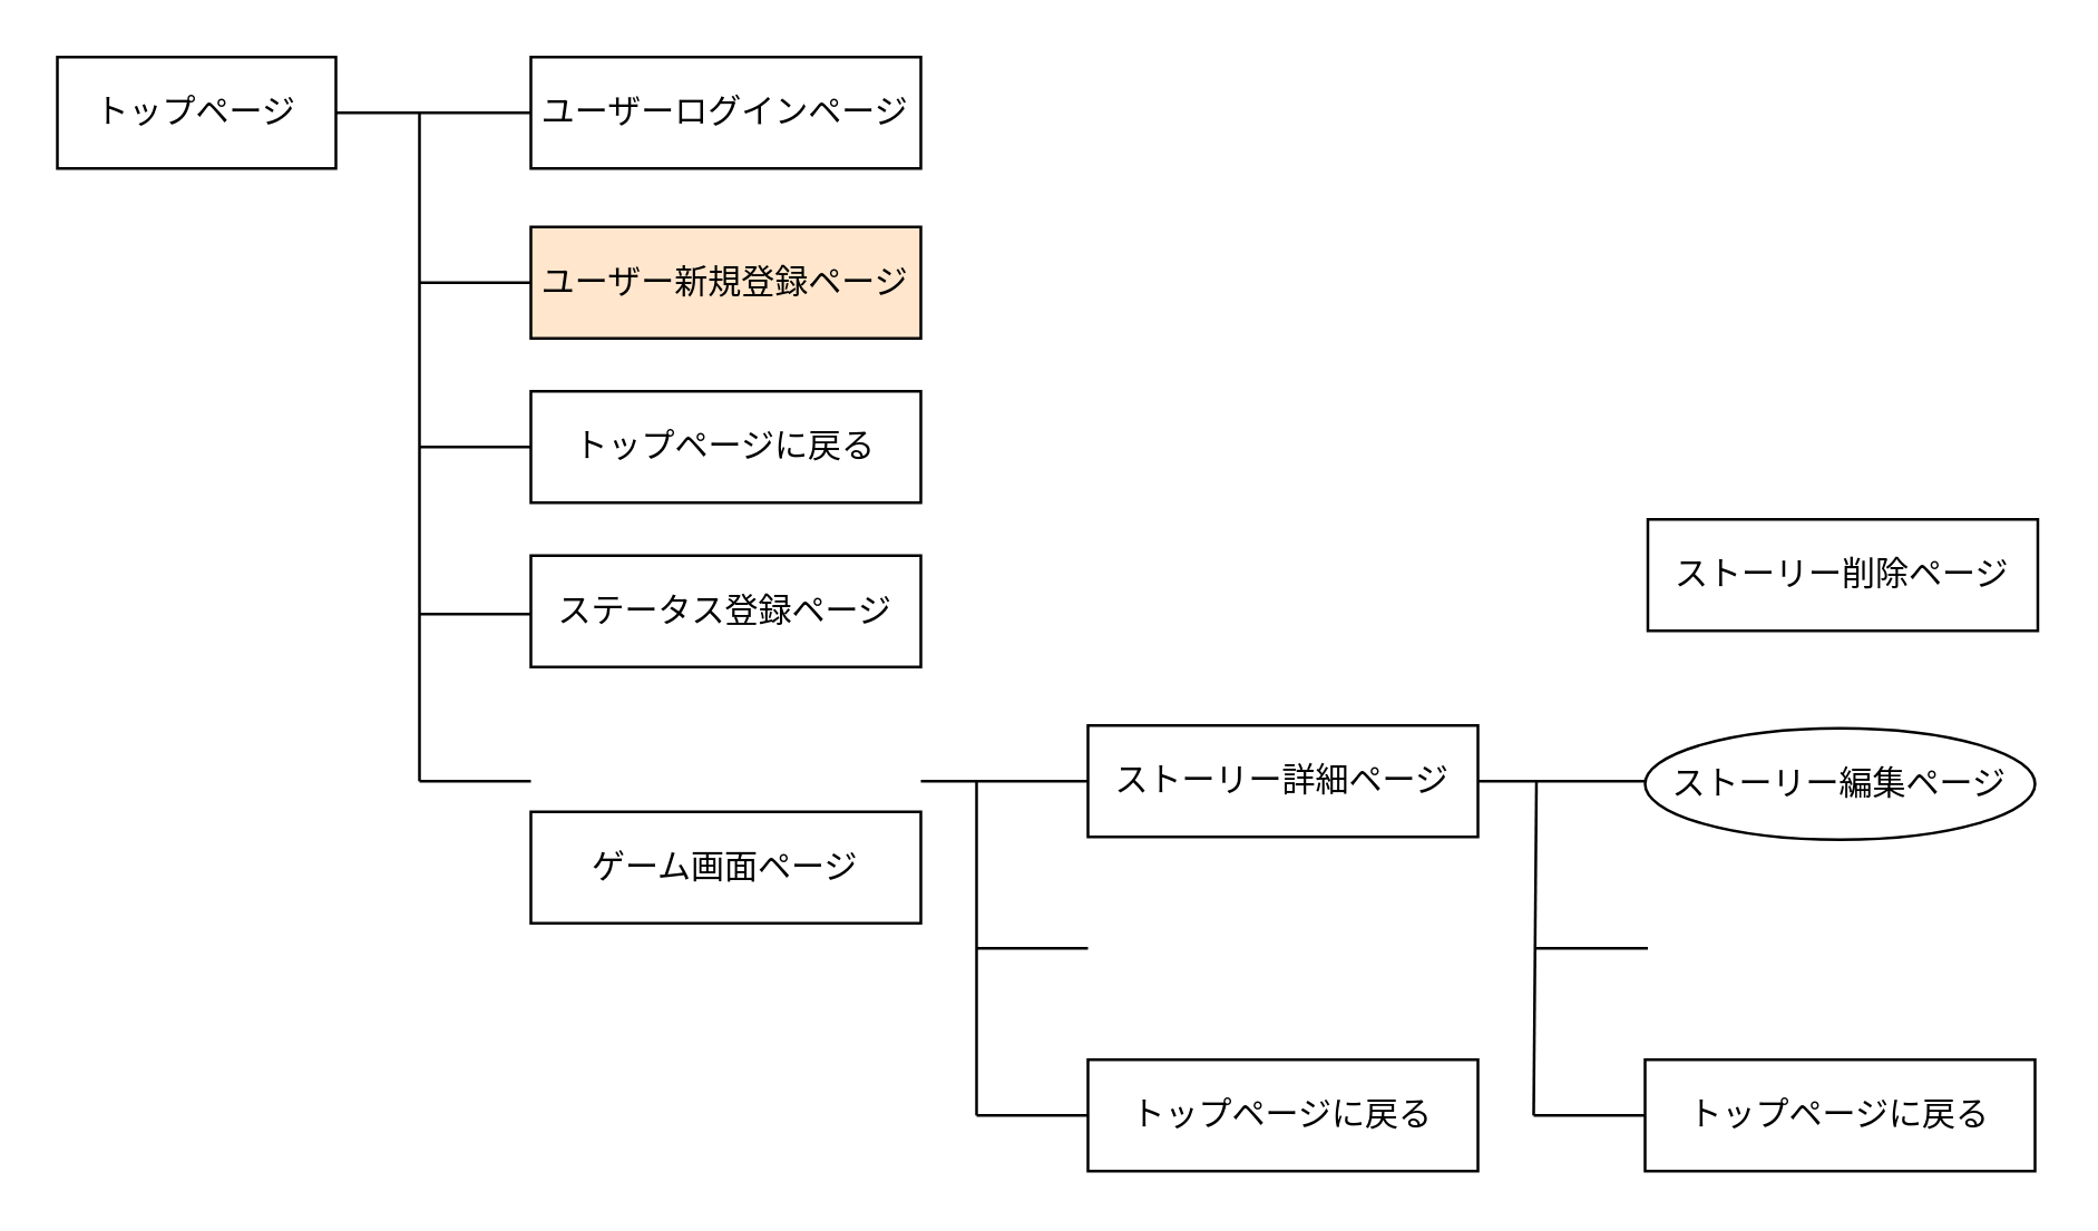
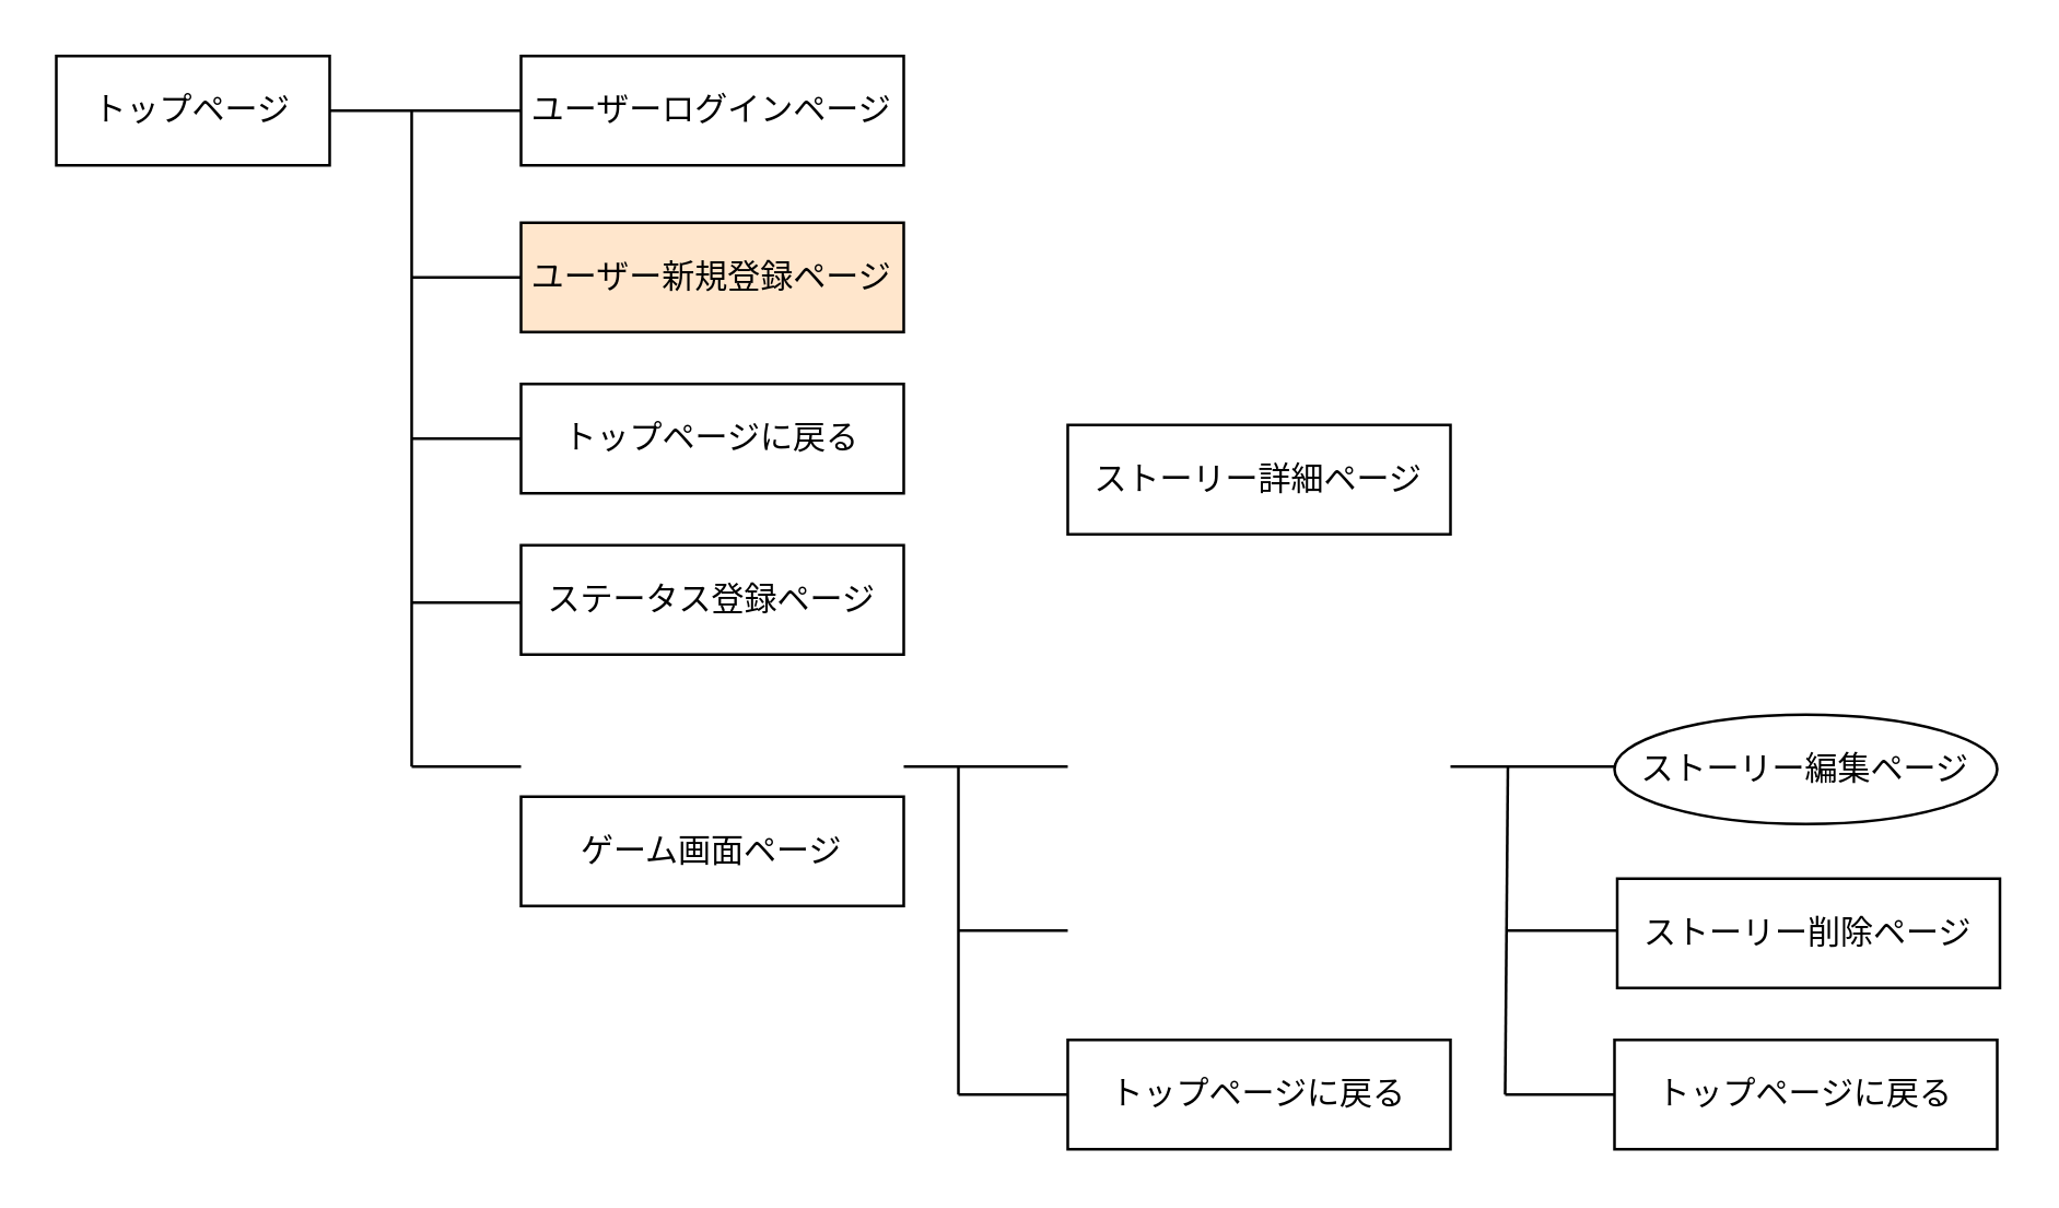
  <mxCell id="0" />
  <mxCell id="1" parent="0" />
  <mxCell id="2" value="トップページ" style="whiteSpace=wrap;html=1;align=center;" vertex="1" parent="1"><mxGeometry x="20" y="20" width="100" height="40" as="geometry" /></mxCell>
  <mxCell id="3" value="ユーザーログインページ" style="whiteSpace=wrap;html=1;align=center;" vertex="1" parent="1"><mxGeometry x="190" y="20" width="140" height="40" as="geometry" /></mxCell>
  <mxCell id="4" value="" style="endArrow=none;html=1;rounded=0;" edge="1" parent="1"><mxGeometry relative="1" as="geometry"><mxPoint x="150" y="40" as="sourcePoint" /><mxPoint x="150" y="280" as="targetPoint" /></mxGeometry></mxCell>
  <mxCell id="5" value="" style="endArrow=none;html=1;rounded=0;" edge="1" parent="1"><mxGeometry relative="1" as="geometry"><mxPoint x="120" y="40" as="sourcePoint" /><mxPoint x="190" y="40" as="targetPoint" /></mxGeometry></mxCell>
  <mxCell id="6" value="ユーザー新規登録ページ" style="whiteSpace=wrap;html=1;align=center;fillColor=#ffe6cc;" vertex="1" parent="1"><mxGeometry x="190" y="81" width="140" height="40" as="geometry" /></mxCell>
  <mxCell id="7" value="ステータス登録ページ" style="whiteSpace=wrap;html=1;align=center;" vertex="1" parent="1"><mxGeometry x="190" y="199" width="140" height="40" as="geometry" /></mxCell>
  <mxCell id="8" value="ゲーム画面ページ" style="whiteSpace=wrap;html=1;align=center;" vertex="1" parent="1"><mxGeometry x="190" y="291" width="140" height="40" as="geometry" /></mxCell>
  <mxCell id="9" value="トップページに戻る" style="whiteSpace=wrap;html=1;align=center;" vertex="1" parent="1"><mxGeometry x="190" y="140" width="140" height="40" as="geometry" /></mxCell>
  <mxCell id="10" value="" style="line;strokeWidth=1;rotatable=0;dashed=0;labelPosition=right;align=left;verticalAlign=middle;spacingTop=0;spacingLeft=6;points=[];portConstraint=eastwest;" vertex="1" parent="1"><mxGeometry x="150" y="96" width="40" height="10" as="geometry" /></mxCell>
  <mxCell id="11" value="" style="line;strokeWidth=1;rotatable=0;dashed=0;labelPosition=right;align=left;verticalAlign=middle;spacingTop=0;spacingLeft=6;points=[];portConstraint=eastwest;" vertex="1" parent="1"><mxGeometry x="150" y="155" width="40" height="10" as="geometry" /></mxCell>
  <mxCell id="12" value="" style="line;strokeWidth=1;rotatable=0;dashed=0;labelPosition=right;align=left;verticalAlign=middle;spacingTop=0;spacingLeft=6;points=[];portConstraint=eastwest;" vertex="1" parent="1"><mxGeometry x="150" y="215" width="40" height="10" as="geometry" /></mxCell>
  <mxCell id="13" value="" style="line;strokeWidth=1;rotatable=0;dashed=0;labelPosition=right;align=left;verticalAlign=middle;spacingTop=0;spacingLeft=6;points=[];portConstraint=eastwest;" vertex="1" parent="1"><mxGeometry x="150" y="275" width="40" height="10" as="geometry" /></mxCell>
  <mxCell id="14" value="" style="line;strokeWidth=1;rotatable=0;dashed=0;labelPosition=right;align=left;verticalAlign=middle;spacingTop=0;spacingLeft=6;points=[];portConstraint=eastwest;" vertex="1" parent="1"><mxGeometry x="330" y="275" width="60" height="10" as="geometry" /></mxCell>
- <mxCell id="15" value="ストーリー詳細ページ" style="whiteSpace=wrap;html=1;align=center;" vertex="1" parent="1"><mxGeometry x="390" y="260" width="140" height="40" as="geometry" /></mxCell>
+ <mxCell id="15" value="ストーリー詳細ページ" style="whiteSpace=wrap;html=1;align=center;" vertex="1" parent="1"><mxGeometry x="390" y="155" width="140" height="40" as="geometry" /></mxCell>
  <mxCell id="16" value="ストーリー編集ページ" style="ellipse;whiteSpace=wrap;html=1;align=center;" vertex="1" parent="1"><mxGeometry x="590" y="261" width="140" height="40" as="geometry" /></mxCell>
- <mxCell id="17" value="ストーリー削除ページ" style="whiteSpace=wrap;html=1;align=center;" vertex="1" parent="1"><mxGeometry x="591" y="186" width="140" height="40" as="geometry" /></mxCell>
+ <mxCell id="17" value="ストーリー削除ページ" style="whiteSpace=wrap;html=1;align=center;" vertex="1" parent="1"><mxGeometry x="591" y="321" width="140" height="40" as="geometry" /></mxCell>
  <mxCell id="18" value="" style="endArrow=none;html=1;rounded=0;" edge="1" parent="1"><mxGeometry relative="1" as="geometry"><mxPoint x="350" y="280" as="sourcePoint" /><mxPoint x="350" y="400" as="targetPoint" /></mxGeometry></mxCell>
  <mxCell id="19" value="" style="line;strokeWidth=1;rotatable=0;dashed=0;labelPosition=right;align=left;verticalAlign=middle;spacingTop=0;spacingLeft=6;points=[];portConstraint=eastwest;" vertex="1" parent="1"><mxGeometry x="350" y="335" width="40" height="10" as="geometry" /></mxCell>
  <mxCell id="20" value="" style="line;strokeWidth=1;rotatable=0;dashed=0;labelPosition=right;align=left;verticalAlign=middle;spacingTop=0;spacingLeft=6;points=[];portConstraint=eastwest;" vertex="1" parent="1"><mxGeometry x="530" y="275" width="60" height="10" as="geometry" /></mxCell>
  <mxCell id="21" value="" style="line;strokeWidth=1;rotatable=0;dashed=0;labelPosition=right;align=left;verticalAlign=middle;spacingTop=0;spacingLeft=6;points=[];portConstraint=eastwest;" vertex="1" parent="1"><mxGeometry x="551" y="335" width="40" height="10" as="geometry" /></mxCell>
  <mxCell id="22" value="" style="endArrow=none;html=1;rounded=0;" edge="1" parent="1"><mxGeometry relative="1" as="geometry"><mxPoint x="551" y="280" as="sourcePoint" /><mxPoint x="550" y="400" as="targetPoint" /></mxGeometry></mxCell>
  <mxCell id="23" value="トップページに戻る" style="whiteSpace=wrap;html=1;align=center;" vertex="1" parent="1"><mxGeometry x="390" y="380" width="140" height="40" as="geometry" /></mxCell>
  <mxCell id="24" value="トップページに戻る" style="whiteSpace=wrap;html=1;align=center;" vertex="1" parent="1"><mxGeometry x="590" y="380" width="140" height="40" as="geometry" /></mxCell>
  <mxCell id="25" value="" style="line;strokeWidth=1;rotatable=0;dashed=0;labelPosition=right;align=left;verticalAlign=middle;spacingTop=0;spacingLeft=6;points=[];portConstraint=eastwest;" vertex="1" parent="1"><mxGeometry x="350" y="395" width="40" height="10" as="geometry" /></mxCell>
  <mxCell id="26" value="" style="line;strokeWidth=1;rotatable=0;dashed=0;labelPosition=right;align=left;verticalAlign=middle;spacingTop=0;spacingLeft=6;points=[];portConstraint=eastwest;" vertex="1" parent="1"><mxGeometry x="550" y="395" width="40" height="10" as="geometry" /></mxCell>
